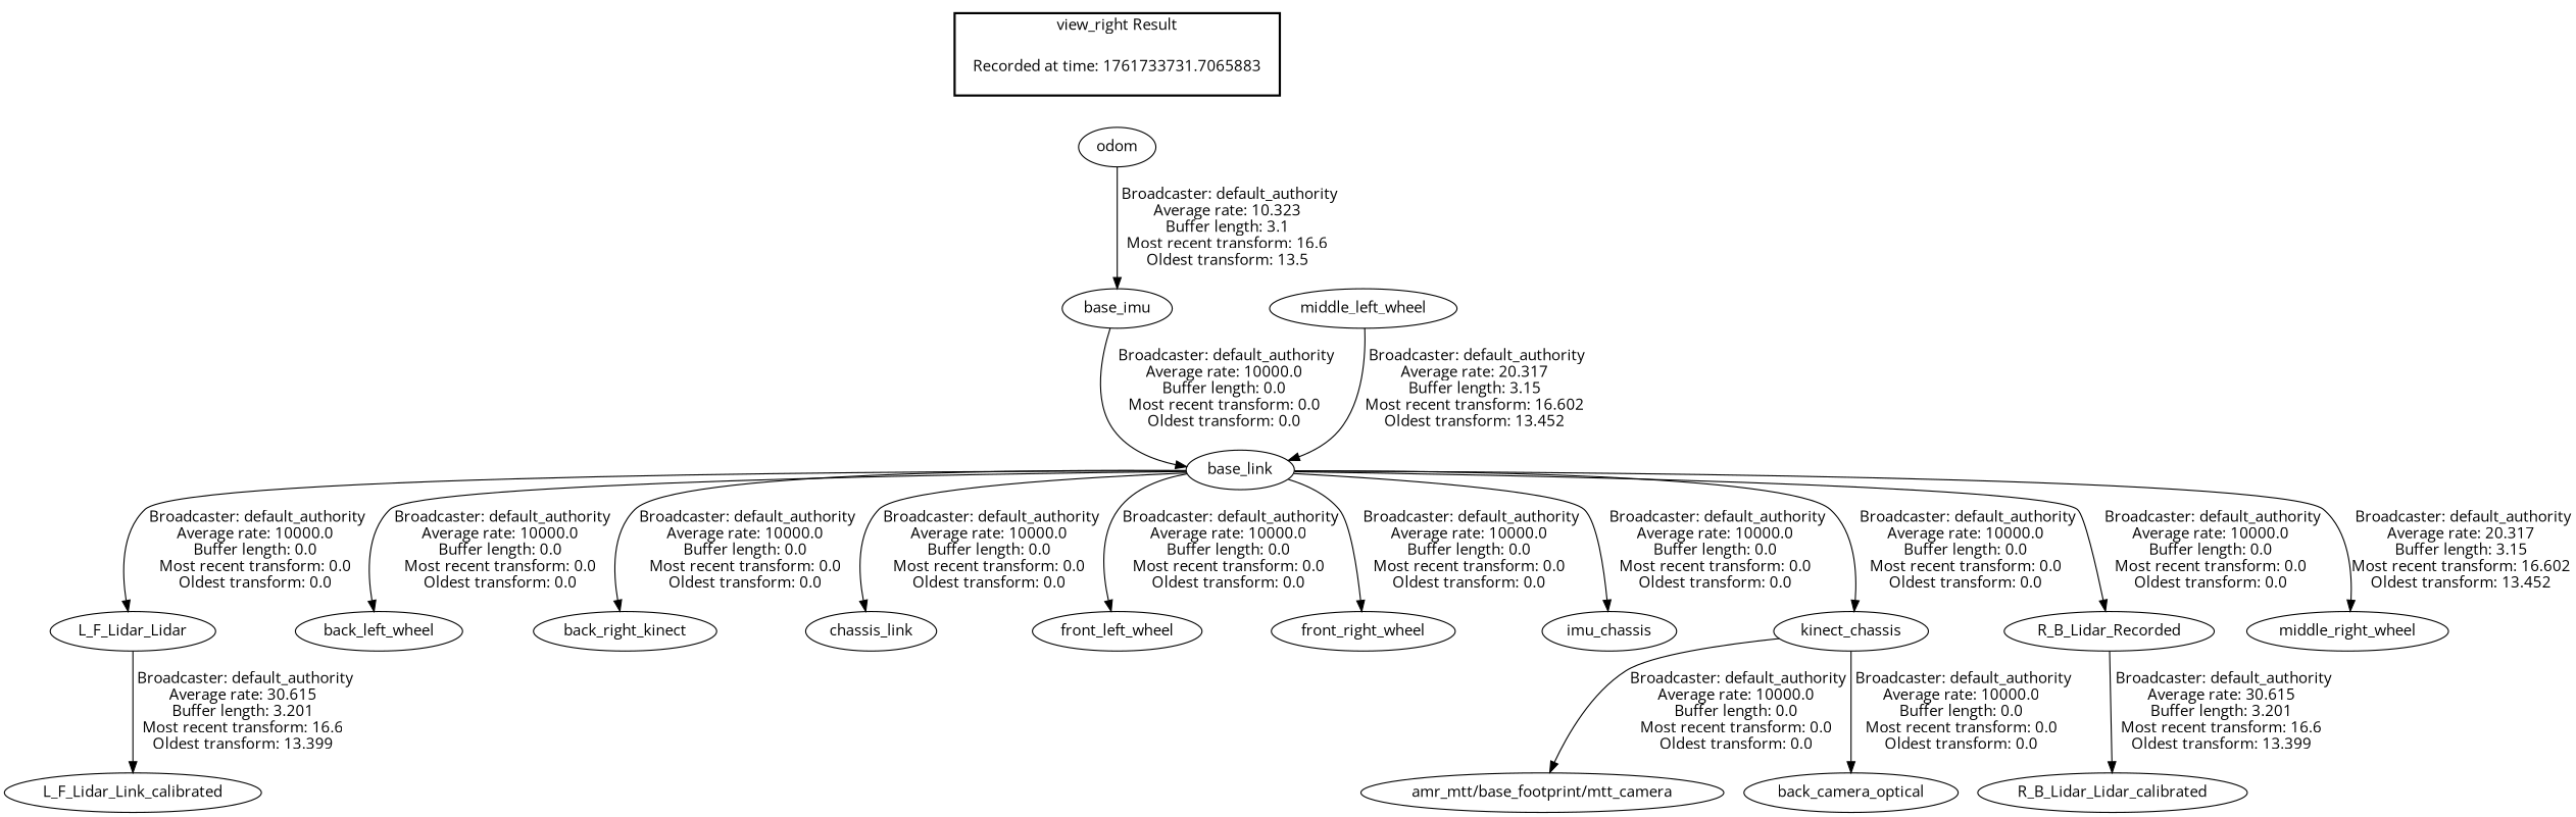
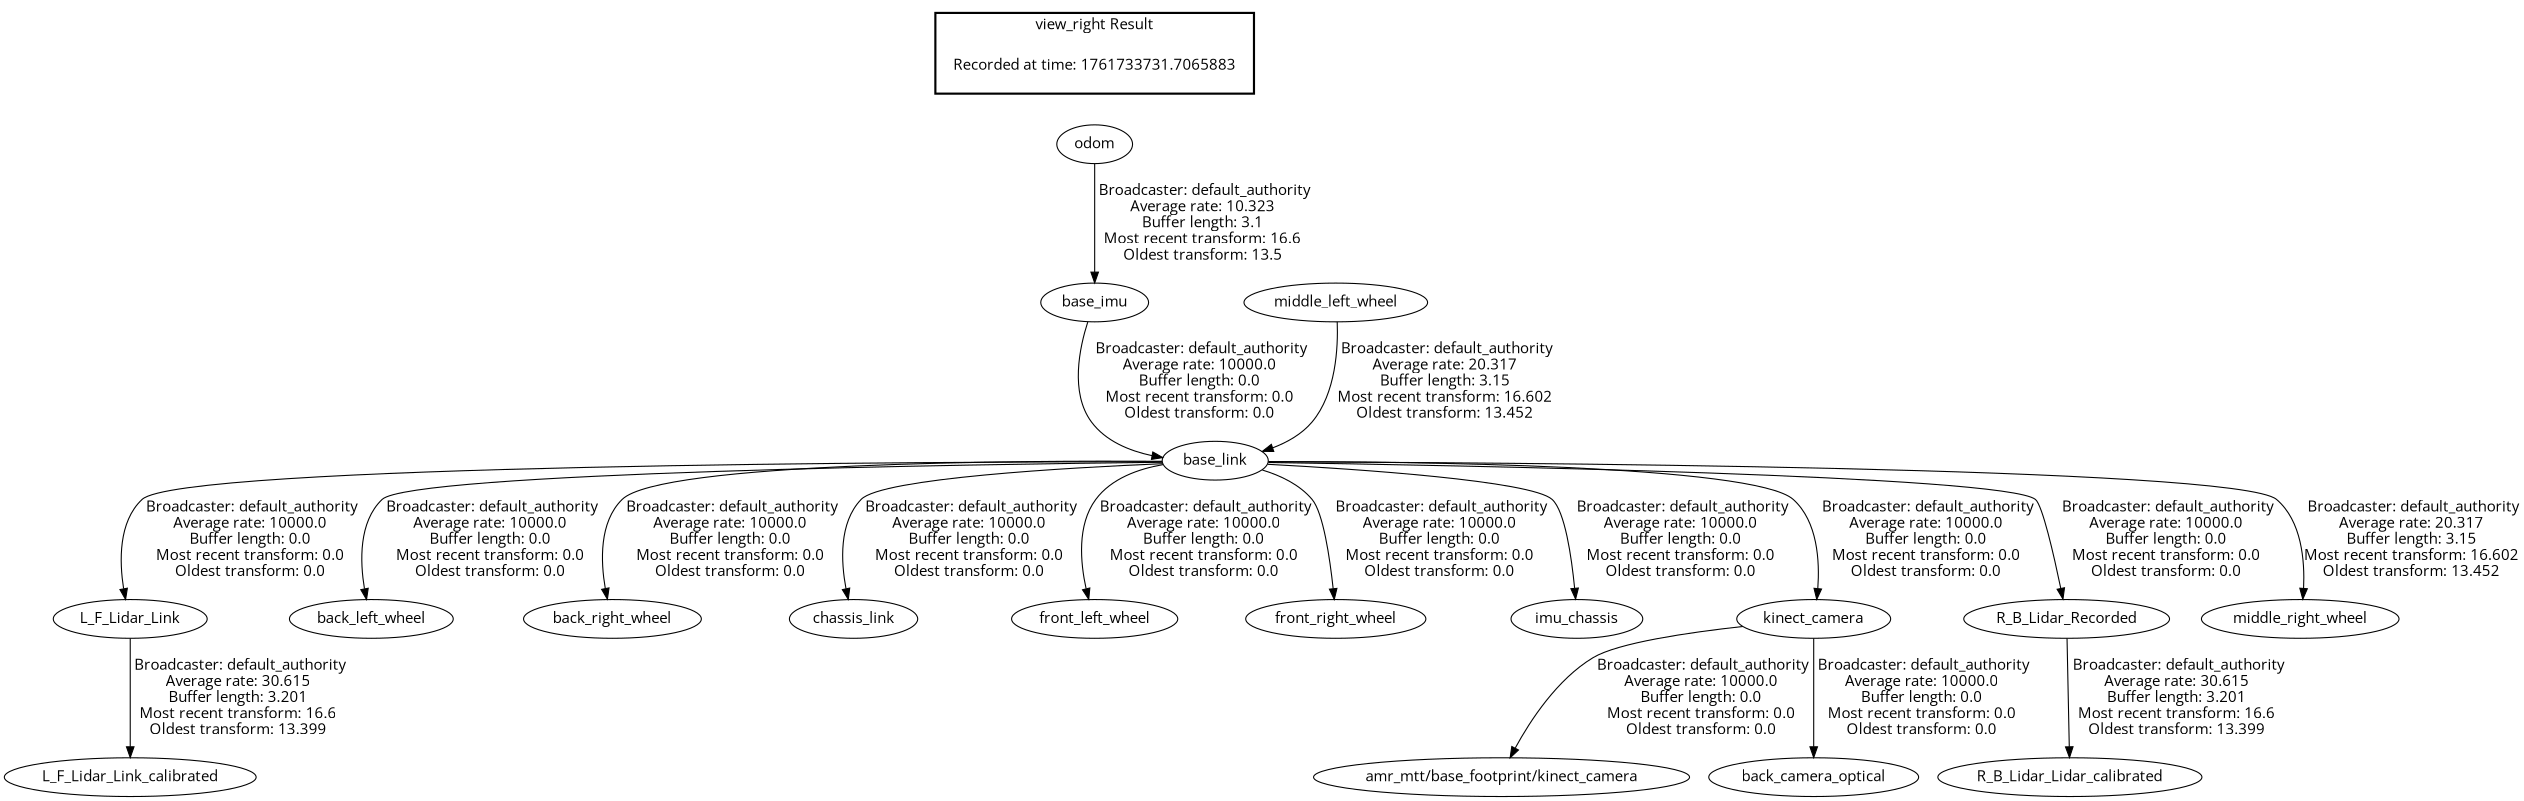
  digraph {
    fontname="Open Sans"
    node [fontname="Open Sans"]
    edge [fontname="Open Sans"]
    n1 [label="Recorded at time: 1761733731.7065883" shape=plaintext]
    odom
-   L_F_Lidar_Link [label=L_F_Lidar_Lidar]
+   L_F_Lidar_Link
    L_F_Lidar_Link_calibrated
    base_link
    back_left_wheel
-   back_right_wheel [label=back_right_kinect]
+   back_right_wheel
    chassis_link
    front_left_wheel
    front_right_wheel
    n11 [label=imu_chassis]
-   kinect_camera [label=kinect_chassis]
+   kinect_camera
    n13 [label=R_B_Lidar_Recorded]
    middle_right_wheel
-   "amr_mtt/base_footprint/kinect_camera" [label="amr_mtt/base_footprint/mtt_camera"]
+   "amr_mtt/base_footprint/kinect_camera"
    n16 [label=back_camera_optical]
    n17 [label=R_B_Lidar_Lidar_calibrated]
    middle_left_wheel
    n19 [label=base_imu]
    subgraph cluster_1 {
      color=black
      label="view_right Result"
      style=bold
      n1
    }
    n1 -> odom [style=invis]
    odom -> n19 [label=" Broadcaster: default_authority\nAverage rate: 10.323\nBuffer length: 3.1\nMost recent transform: 16.6\nOldest transform: 13.5\n"]
    L_F_Lidar_Link -> L_F_Lidar_Link_calibrated [label=" Broadcaster: default_authority\nAverage rate: 30.615\nBuffer length: 3.201\nMost recent transform: 16.6\nOldest transform: 13.399\n"]
    base_link -> L_F_Lidar_Link [label=" Broadcaster: default_authority\nAverage rate: 10000.0\nBuffer length: 0.0\nMost recent transform: 0.0\nOldest transform: 0.0\n"]
    base_link -> back_left_wheel [label=" Broadcaster: default_authority\nAverage rate: 10000.0\nBuffer length: 0.0\nMost recent transform: 0.0\nOldest transform: 0.0\n"]
    base_link -> back_right_wheel [label=" Broadcaster: default_authority\nAverage rate: 10000.0\nBuffer length: 0.0\nMost recent transform: 0.0\nOldest transform: 0.0\n"]
    base_link -> chassis_link [label=" Broadcaster: default_authority\nAverage rate: 10000.0\nBuffer length: 0.0\nMost recent transform: 0.0\nOldest transform: 0.0\n"]
    base_link -> front_left_wheel [label=" Broadcaster: default_authority\nAverage rate: 10000.0\nBuffer length: 0.0\nMost recent transform: 0.0\nOldest transform: 0.0\n"]
    base_link -> front_right_wheel [label=" Broadcaster: default_authority\nAverage rate: 10000.0\nBuffer length: 0.0\nMost recent transform: 0.0\nOldest transform: 0.0\n"]
    base_link -> n11 [label=" Broadcaster: default_authority\nAverage rate: 10000.0\nBuffer length: 0.0\nMost recent transform: 0.0\nOldest transform: 0.0\n"]
    base_link -> kinect_camera [label=" Broadcaster: default_authority\nAverage rate: 10000.0\nBuffer length: 0.0\nMost recent transform: 0.0\nOldest transform: 0.0\n"]
    base_link -> n13 [label=" Broadcaster: default_authority\nAverage rate: 10000.0\nBuffer length: 0.0\nMost recent transform: 0.0\nOldest transform: 0.0\n"]
    base_link -> middle_right_wheel [label=" Broadcaster: default_authority\nAverage rate: 20.317\nBuffer length: 3.15\nMost recent transform: 16.602\nOldest transform: 13.452\n"]
    kinect_camera -> "amr_mtt/base_footprint/kinect_camera" [label=" Broadcaster: default_authority\nAverage rate: 10000.0\nBuffer length: 0.0\nMost recent transform: 0.0\nOldest transform: 0.0\n"]
    kinect_camera -> n16 [label=" Broadcaster: default_authority\nAverage rate: 10000.0\nBuffer length: 0.0\nMost recent transform: 0.0\nOldest transform: 0.0\n"]
    n13 -> n17 [label=" Broadcaster: default_authority\nAverage rate: 30.615\nBuffer length: 3.201\nMost recent transform: 16.6\nOldest transform: 13.399\n"]
    middle_left_wheel -> base_link [label=" Broadcaster: default_authority\nAverage rate: 20.317\nBuffer length: 3.15\nMost recent transform: 16.602\nOldest transform: 13.452\n"]
    n19 -> base_link [label=" Broadcaster: default_authority\nAverage rate: 10000.0\nBuffer length: 0.0\nMost recent transform: 0.0\nOldest transform: 0.0\n"]
  }
